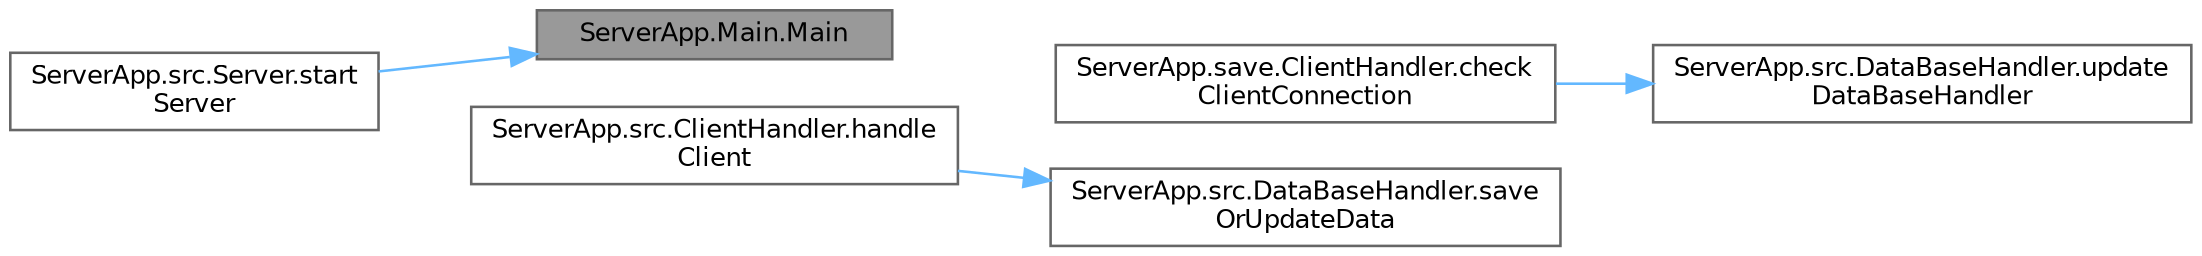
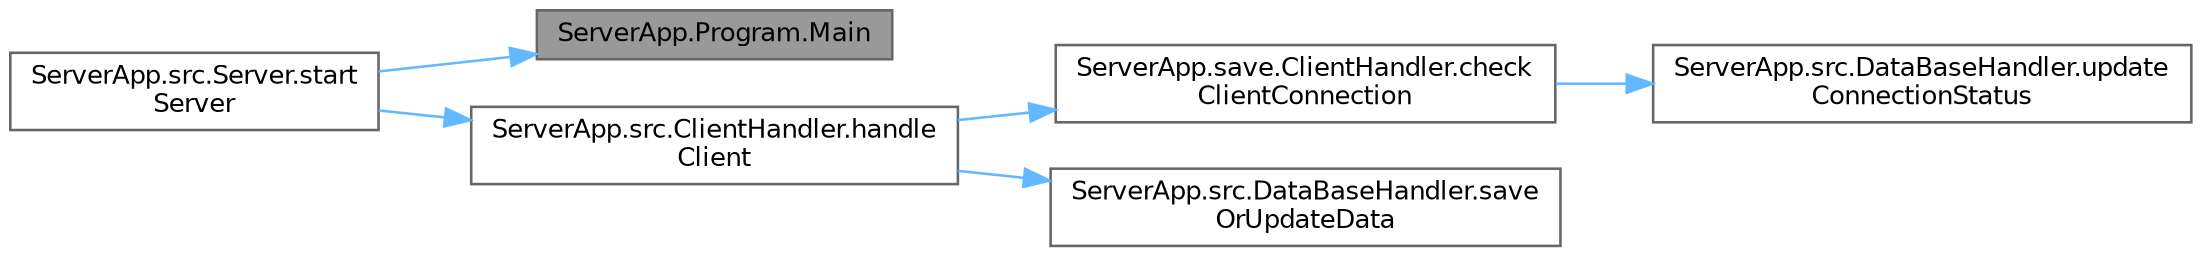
  digraph {
    rankdir=LR
    node [color=grey40 fillcolor=white fontname=Helvetica fontsize=10 shape=box style=filled]
    edge [color=steelblue1 fontname=Helvetica fontsize=10 labelfontname=Helvetica labelfontsize=10 style=solid]
-   n1 [color=gray40 fillcolor=grey60 fontcolor=black height=0.2 label="ServerApp.Main.Main" width=0.4]
+   n1 [color=gray40 fillcolor=grey60 fontcolor=black height=0.2 label="ServerApp.Program.Main" width=0.4]
    n2 [height=0.2 label="ServerApp.src.Server.start\lServer" width=0.4]
    n3 [height=0.2 label="ServerApp.src.ClientHandler.handle\lClient" width=0.4]
    n4 [height=0.2 label="ServerApp.save.ClientHandler.check\lClientConnection" width=0.4]
    n5 [height=0.2 label="ServerApp.src.DataBaseHandler.save\lOrUpdateData" width=0.4]
-   n6 [height=0.2 label="ServerApp.src.DataBaseHandler.update\lDataBaseHandler" width=0.4]
+   n6 [height=0.2 label="ServerApp.src.DataBaseHandler.update\lConnectionStatus" width=0.4]
    n2 -> n1
+   n2 -> n3
+   n3 -> n4
    n3 -> n5
    n4 -> n6
  }
